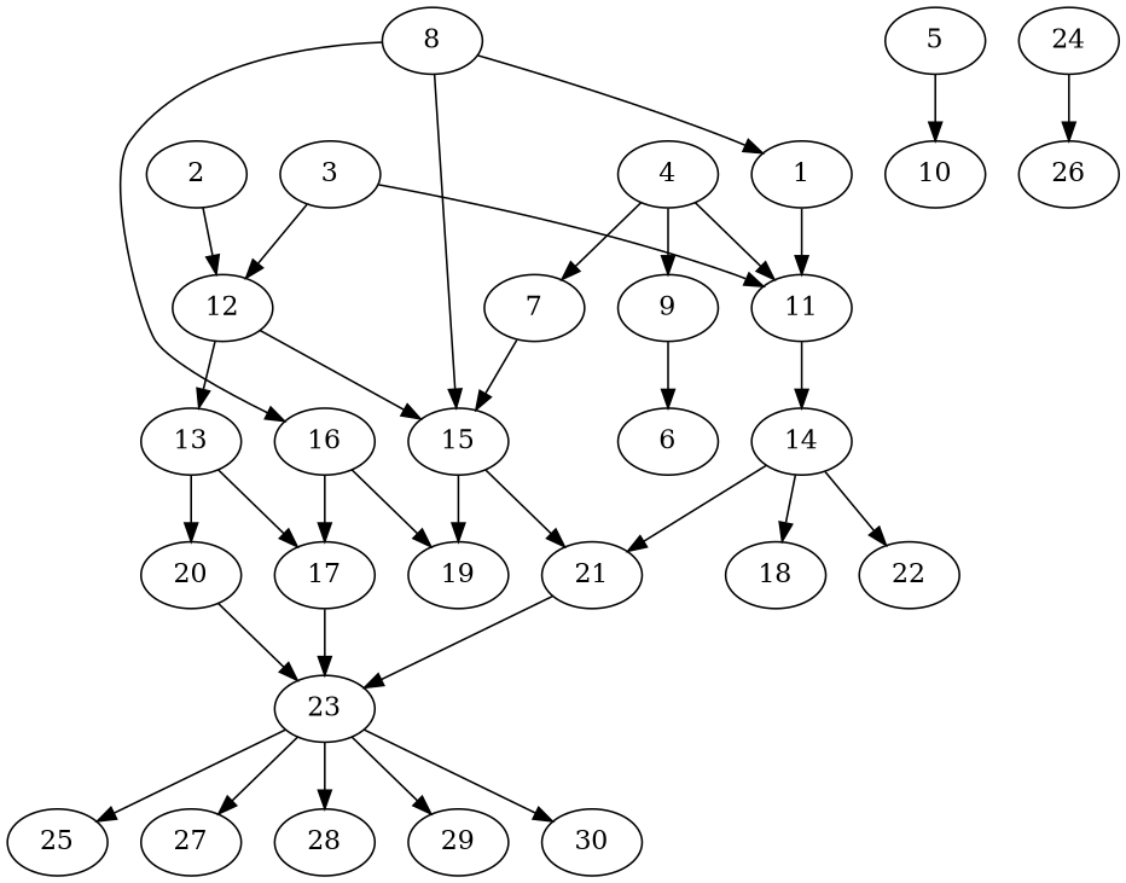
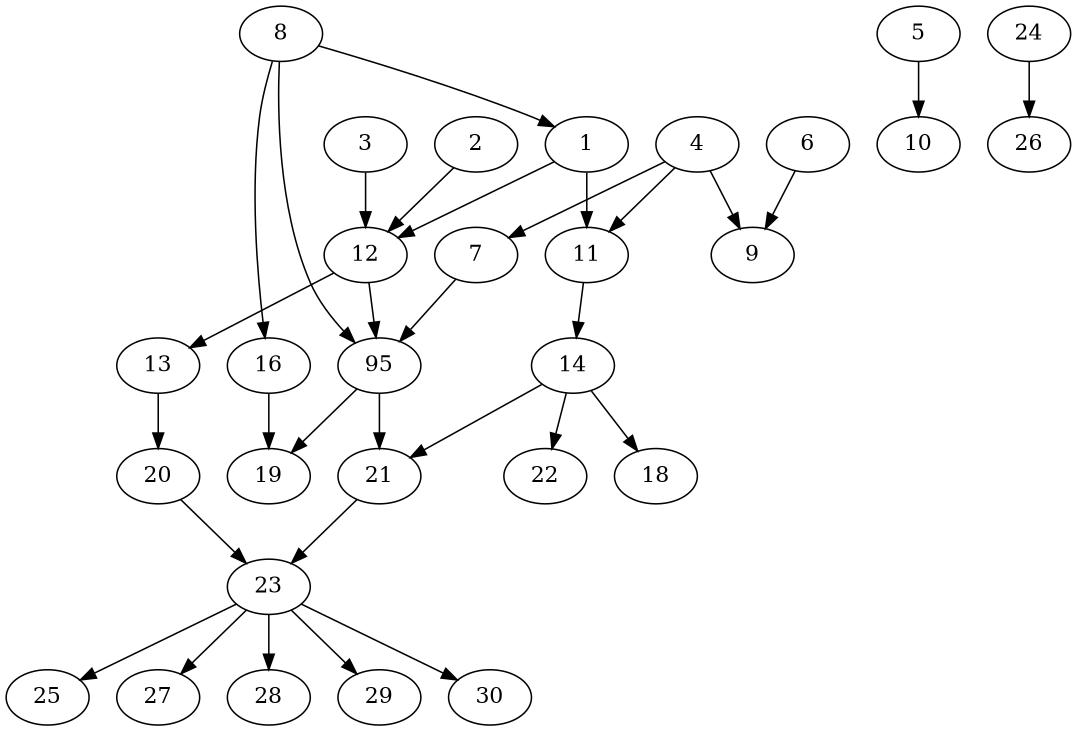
  digraph {
    node [alpha=0.07 compute_size=134217728000 result_size=0]
    1 [alpha=0.10 compute_size=140229959466 ram=38665424 result_size=13312 trans_size=341140]
    11 [alpha=0.16 compute_size=816191094231 ram=2442512 result_size=1024 trans_size=353160]
    12 [alpha=0.06 compute_size=583115058132 ram=26870960 result_size=9216 trans_size=259236]
    8 [compute_size=22964350976 ram=47920736 result_size=9216 trans_size=920349]
-   15 [alpha=0.06 compute_size=772215556038 ram=2708624 result_size=54272 trans_size=482985]
+   15 [alpha=0.06 compute_size=772215556038 ram=2708624 result_size=54272 trans_size=482985 label=95]
    16 [compute_size=231928233984 ram=22844432 result_size=13312 trans_size=1026518]
    14 [alpha=0.00 compute_size=303335502160 ram=5366576 result_size=9216 trans_size=897172]
    13 [alpha=0.19 compute_size=33466411008 ram=38784224 result_size=54272 trans_size=82672]
    21 [compute_size=1032498622570 ram=19548128 result_size=1024 trans_size=268155]
    19 [alpha=0.02 compute_size=3166396416 ram=33181616 trans_size=721855]
-   17 [alpha=0.03 compute_size=5377462272 ram=652592 result_size=9216 trans_size=903694]
    18 [alpha=0.16 ram=45026768 trans_size=421125]
    22 [alpha=0.13 compute_size=28991029248 ram=30485648 trans_size=517927]
    20 [alpha=0.03 compute_size=11754854400 ram=3643184 result_size=1024 trans_size=952190]
    2 [alpha=0.17 compute_size=28991029248 ram=40647008 result_size=29696 trans_size=864596]
    3 [alpha=0.12 compute_size=33408286720 ram=25293296 result_size=91136 trans_size=256263]
    4 [alpha=0.02 compute_size=15555723264 ram=18494768 result_size=13312 trans_size=581800]
    7 [alpha=0.09 compute_size=16335372288 ram=51863312 result_size=91136 trans_size=865523]
    9 [alpha=0.02 compute_size=9644931072 ram=17804144 trans_size=712904]
    5 [alpha=0.08 compute_size=782757789696 ram=27276464 result_size=54272 trans_size=346318]
    10 [alpha=0.01 compute_size=28991029248 ram=40211408 trans_size=314989]
    6 [alpha=0.17 compute_size=782757789696 ram=14438144 result_size=54272 trans_size=433433]
    23 [alpha=0.14 compute_size=368293445632 ram=48636704 result_size=9216 trans_size=927990]
    25 [alpha=0.05 compute_size=1073741824000 ram=20926208 trans_size=261122]
    27 [alpha=0.11 compute_size=7711195136 ram=52108832 trans_size=503924]
    28 [alpha=0.04 compute_size=782757789696 ram=38169632 trans_size=499033]
    29 [alpha=0.08 ram=24423680 trans_size=108119]
    30 [alpha=0.16 compute_size=4570306560 ram=15760784 trans_size=852256]
    24 [ram=29785520 result_size=1024 trans_size=503445]
    26 [alpha=0.11 ram=50347424 trans_size=876584]
    1 -> 11
+   1 -> 12
    11 -> 14
    12 -> 15
    12 -> 13
    8 -> 1
    8 -> 15
    8 -> 16
    15 -> 21
    15 -> 19
    16 -> 19
-   16 -> 17
    14 -> 21
    14 -> 18
    14 -> 22
-   13 -> 17
    13 -> 20
    21 -> 23
-   17 -> 23
    20 -> 23
    2 -> 12
-   3 -> 11
    3 -> 12
    4 -> 11
    4 -> 7
    4 -> 9
    7 -> 15
    5 -> 10
-   9 -> 6
+   6 -> 9
    23 -> 25
    23 -> 27
    23 -> 28
    23 -> 29
    23 -> 30
    24 -> 26
  }
